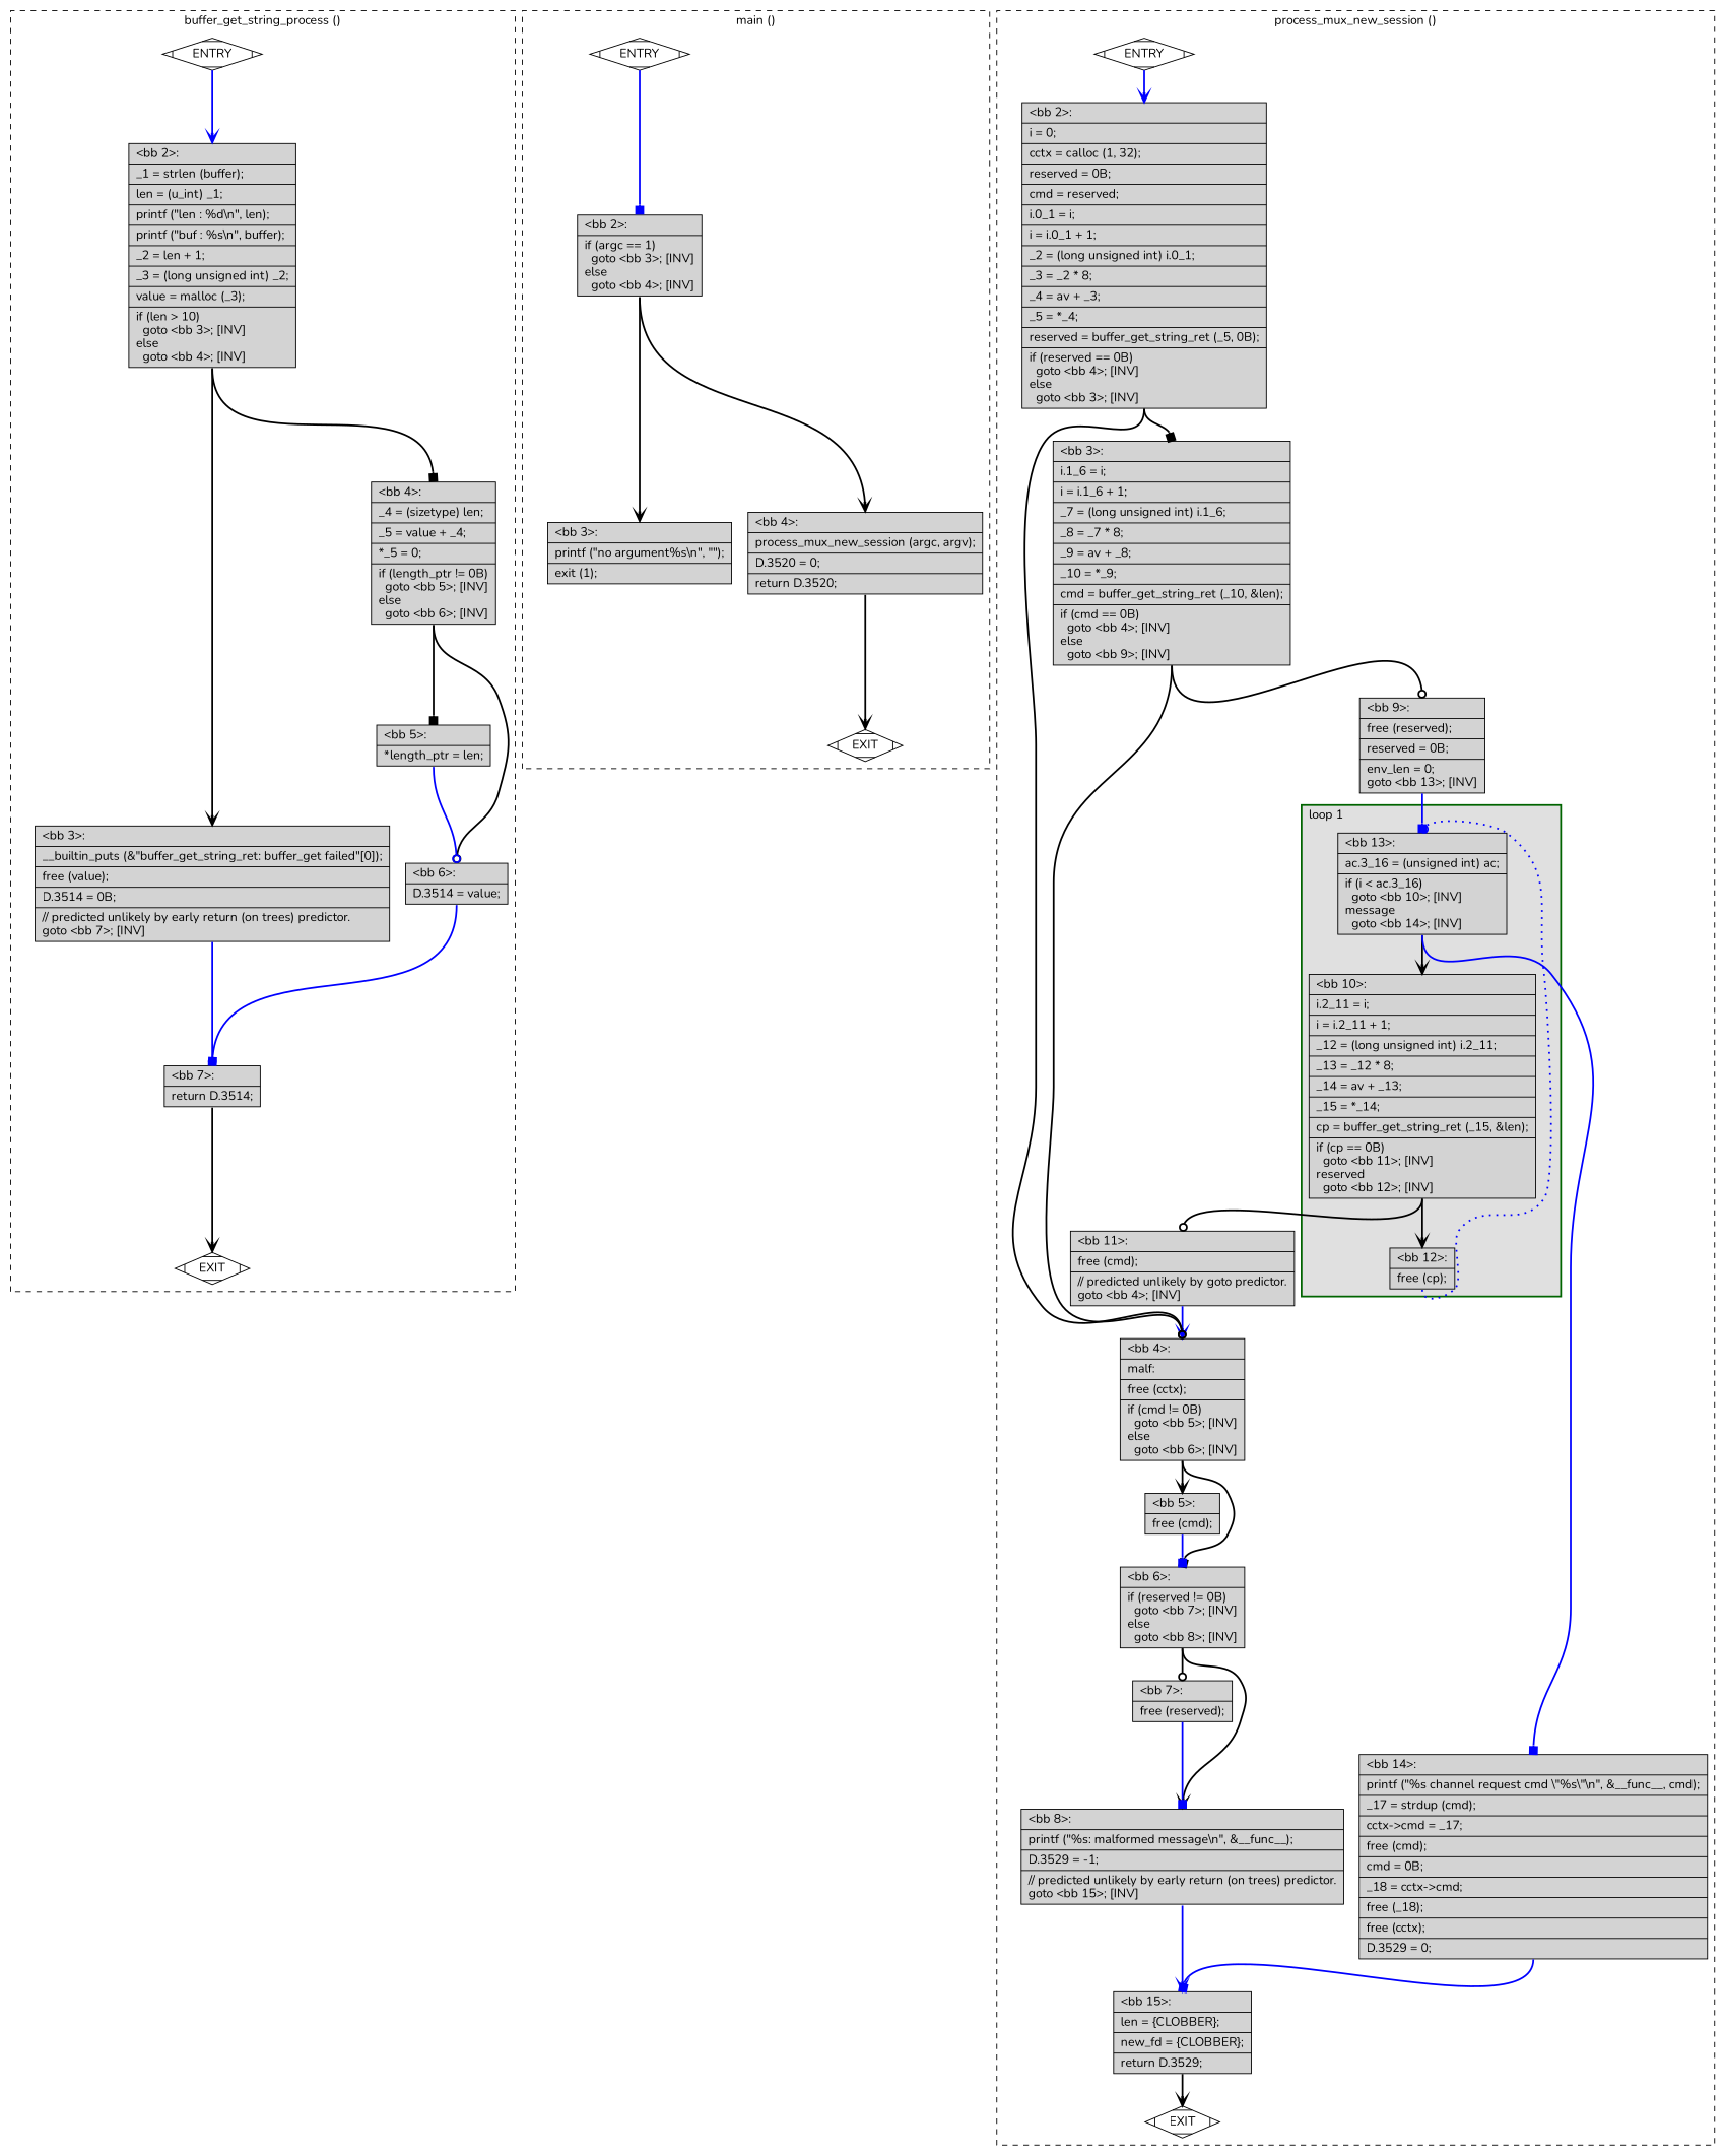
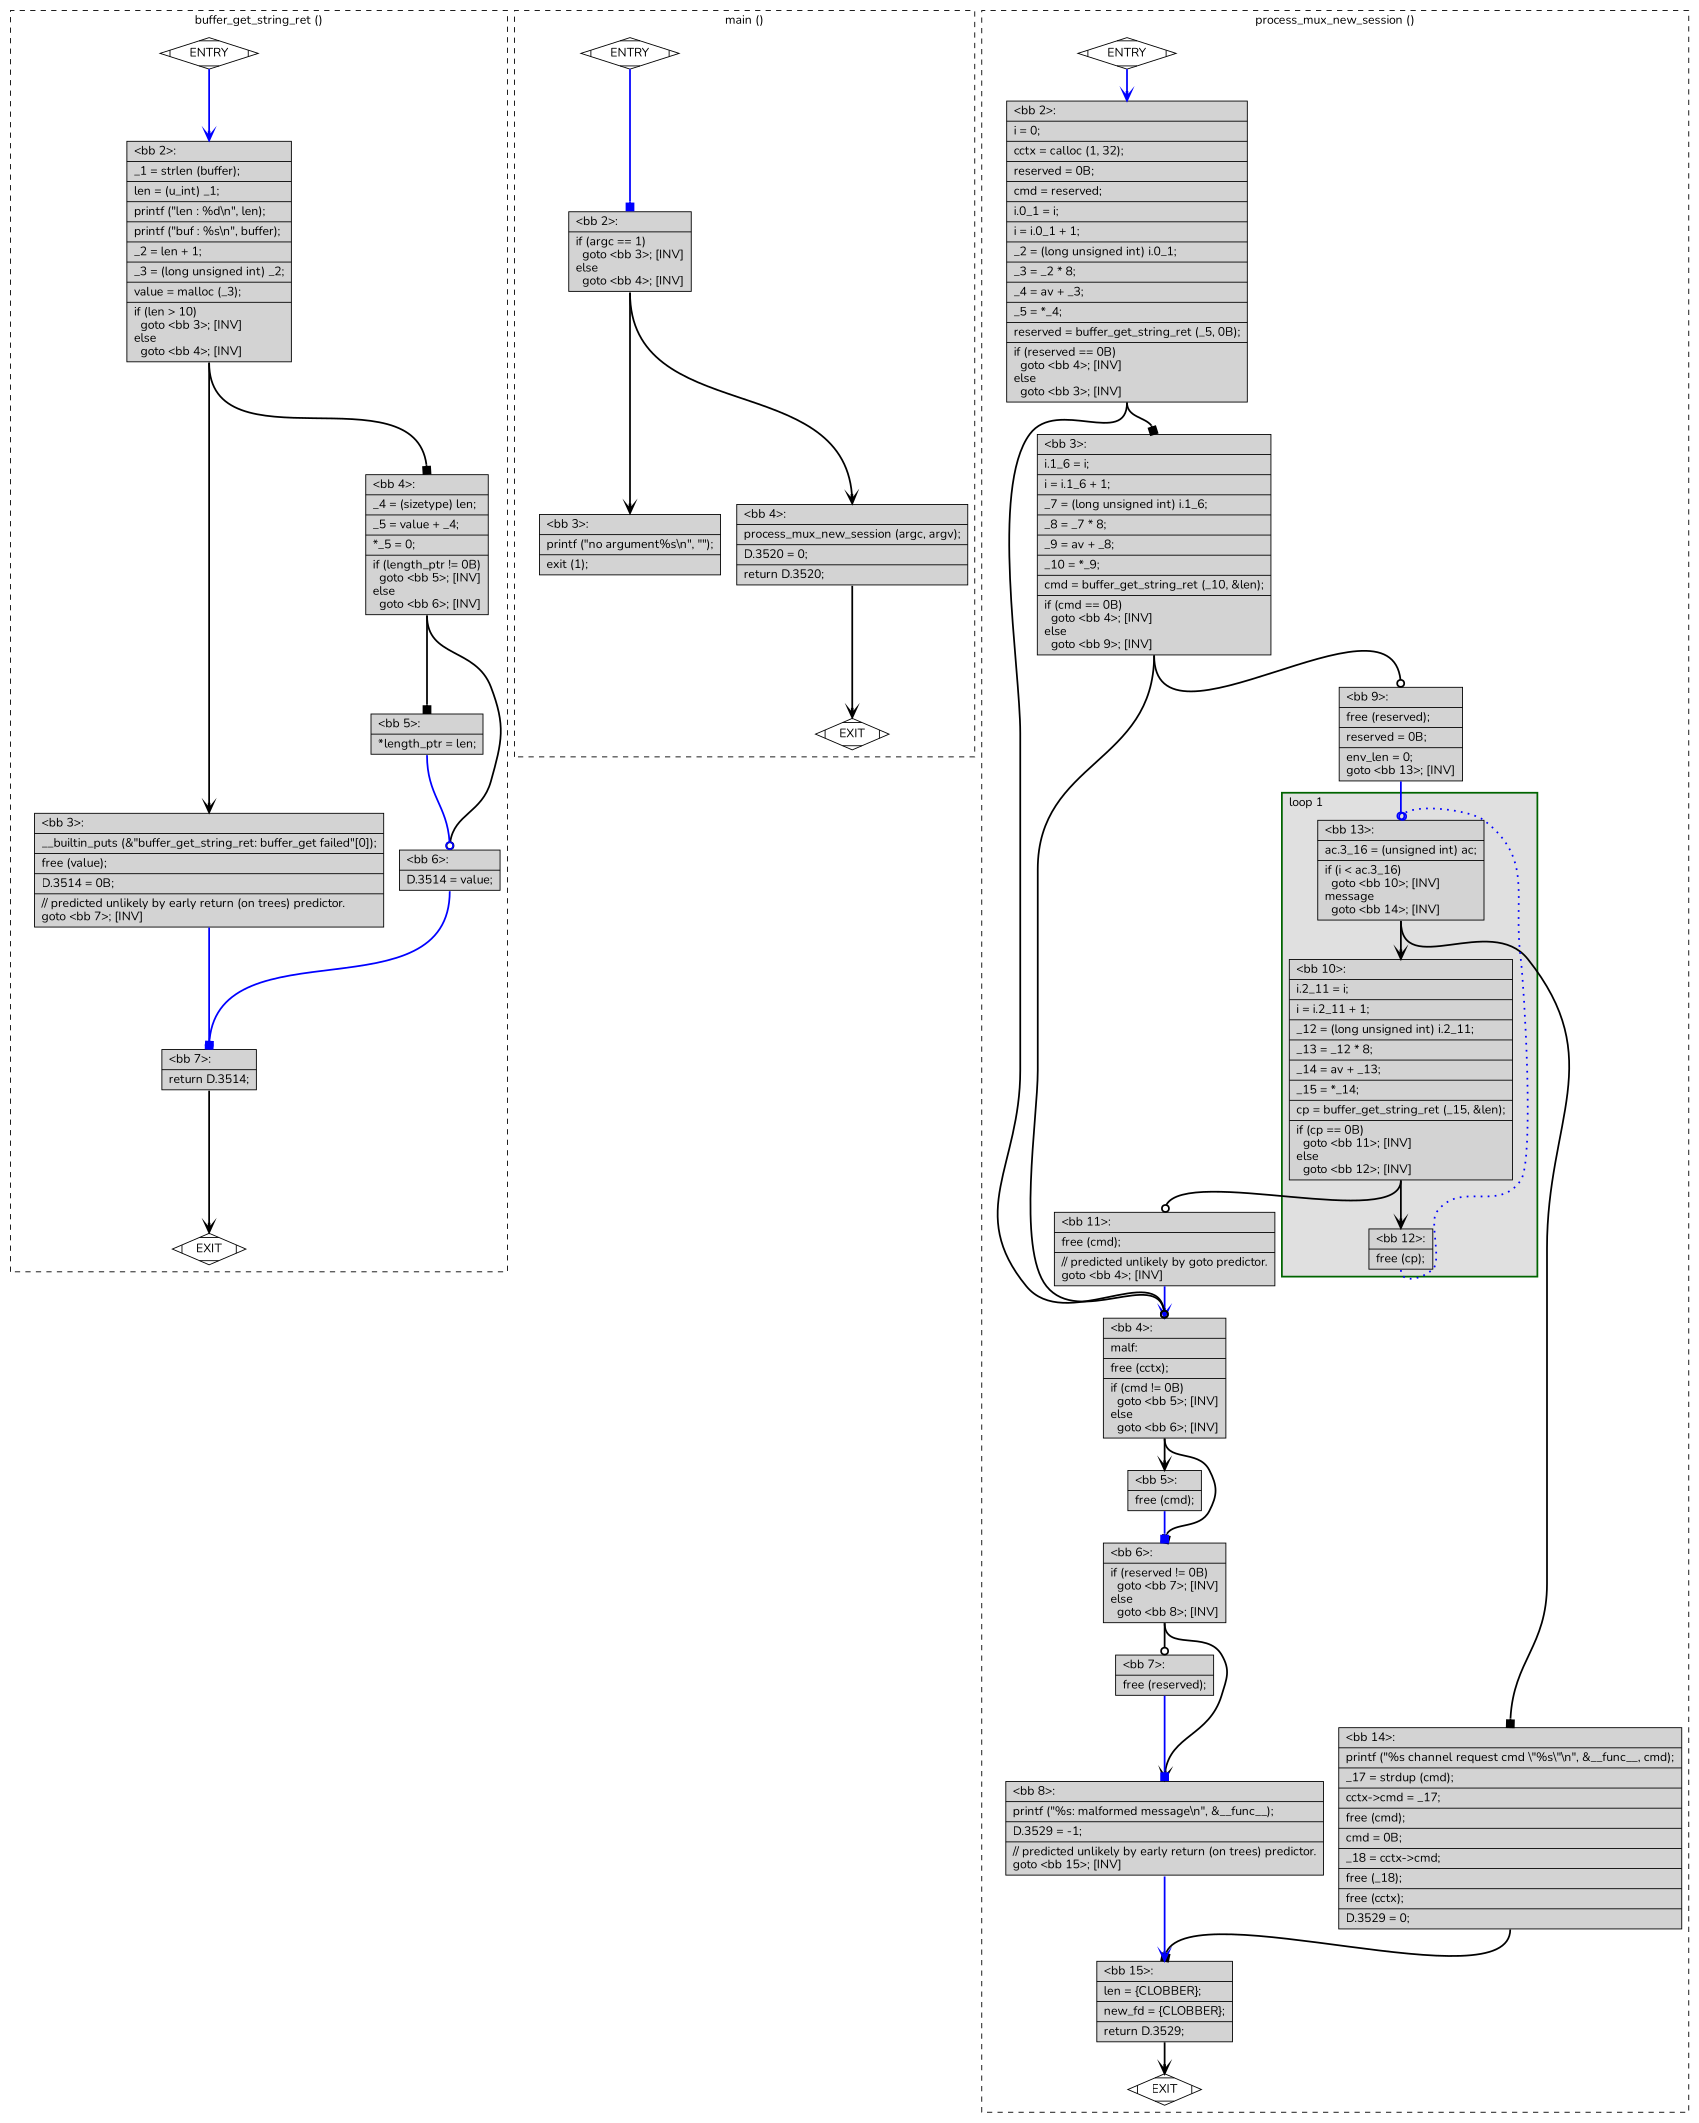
  digraph {
    fontname=Nunito
    node [fillcolor=lightgrey fontname=Nunito shape=record style=filled]
    edge [constraint=true fontname=Nunito headport=n style="solid,bold" tailport=s arrowhead=vee color=black weight=10]
    n1 [fillcolor=white label=ENTRY shape=Mdiamond]
    n2 [fillcolor=white label=EXIT shape=Mdiamond]
    n3 [label="{\<bb\ 2\>:\l|_1\ =\ strlen\ (buffer);\l|len\ =\ (u_int)\ _1;\l|printf\ (\"len\ :\ %d\\n\",\ len);\l|printf\ (\"buf\ :\ %s\\n\",\ buffer);\l|_2\ =\ len\ +\ 1;\l|_3\ =\ (long\ unsigned\ int)\ _2;\l|value\ =\ malloc\ (_3);\l|if\ (len\ \>\ 10)\l\ \ goto\ \<bb\ 3\>;\ [INV]\lelse\l\ \ goto\ \<bb\ 4\>;\ [INV]\l}"]
    n4 [label="{\<bb\ 3\>:\l|__builtin_puts\ (&\"buffer_get_string_ret:\ buffer_get\ failed\"[0]);\l|free\ (value);\l|D.3514\ =\ 0B;\l|//\ predicted\ unlikely\ by\ early\ return\ (on\ trees)\ predictor.\lgoto\ \<bb\ 7\>;\ [INV]\l}"]
    n5 [label="{\<bb\ 4\>:\l|_4\ =\ (sizetype)\ len;\l|_5\ =\ value\ +\ _4;\l|*_5\ =\ 0;\l|if\ (length_ptr\ !=\ 0B)\l\ \ goto\ \<bb\ 5\>;\ [INV]\lelse\l\ \ goto\ \<bb\ 6\>;\ [INV]\l}"]
    n6 [label="{\<bb\ 7\>:\l|return\ D.3514;\l}"]
    n7 [label="{\<bb\ 5\>:\l|*length_ptr\ =\ len;\l}"]
    n8 [label="{\<bb\ 6\>:\l|D.3514\ =\ value;\l}"]
    n9 [fillcolor=white label=ENTRY shape=Mdiamond]
    n10 [fillcolor=white label=EXIT shape=Mdiamond]
    n11 [label="{\<bb\ 2\>:\l|if\ (argc\ ==\ 1)\l\ \ goto\ \<bb\ 3\>;\ [INV]\lelse\l\ \ goto\ \<bb\ 4\>;\ [INV]\l}"]
    n12 [label="{\<bb\ 3\>:\l|printf\ (\"no\ argument%s\\n\",\ \"\");\l|exit\ (1);\l}"]
    n13 [label="{\<bb\ 4\>:\l|process_mux_new_session\ (argc,\ argv);\l|D.3520\ =\ 0;\l|return\ D.3520;\l}"]
    n14 [label="{\<bb\ 13\>:\l|ac.3_16\ =\ (unsigned\ int)\ ac;\l|if\ (i\ \<\ ac.3_16)\l\ \ goto\ \<bb\ 10\>;\ [INV]\lmessage\l\ \ goto\ \<bb\ 14\>;\ [INV]\l}"]
-   n15 [label="{\<bb\ 10\>:\l|i.2_11\ =\ i;\l|i\ =\ i.2_11\ +\ 1;\l|_12\ =\ (long\ unsigned\ int)\ i.2_11;\l|_13\ =\ _12\ *\ 8;\l|_14\ =\ av\ +\ _13;\l|_15\ =\ *_14;\l|cp\ =\ buffer_get_string_ret\ (_15,\ &len);\l|if\ (cp\ ==\ 0B)\l\ \ goto\ \<bb\ 11\>;\ [INV]\lreserved\l\ \ goto\ \<bb\ 12\>;\ [INV]\l}"]
+   n15 [label="{\<bb\ 10\>:\l|i.2_11\ =\ i;\l|i\ =\ i.2_11\ +\ 1;\l|_12\ =\ (long\ unsigned\ int)\ i.2_11;\l|_13\ =\ _12\ *\ 8;\l|_14\ =\ av\ +\ _13;\l|_15\ =\ *_14;\l|cp\ =\ buffer_get_string_ret\ (_15,\ &len);\l|if\ (cp\ ==\ 0B)\l\ \ goto\ \<bb\ 11\>;\ [INV]\lelse\l\ \ goto\ \<bb\ 12\>;\ [INV]\l}"]
    n16 [label="{\<bb\ 12\>:\l|free\ (cp);\l}"]
    n17 [label="{\<bb\ 14\>:\l|printf\ (\"%s\ channel\ request\ cmd\ \\\"%s\\\"\\n\",\ &__func__,\ cmd);\l|_17\ =\ strdup\ (cmd);\l|cctx-\>cmd\ =\ _17;\l|free\ (cmd);\l|cmd\ =\ 0B;\l|_18\ =\ cctx-\>cmd;\l|free\ (_18);\l|free\ (cctx);\l|D.3529\ =\ 0;\l}"]
    n18 [label="{\<bb\ 11\>:\l|free\ (cmd);\l|//\ predicted\ unlikely\ by\ goto\ predictor.\lgoto\ \<bb\ 4\>;\ [INV]\l}"]
    n19 [fillcolor=white label=ENTRY shape=Mdiamond]
    n20 [fillcolor=white label=EXIT shape=Mdiamond]
    n21 [label="{\<bb\ 2\>:\l|i\ =\ 0;\l|cctx\ =\ calloc\ (1,\ 32);\l|reserved\ =\ 0B;\l|cmd\ =\ reserved;\l|i.0_1\ =\ i;\l|i\ =\ i.0_1\ +\ 1;\l|_2\ =\ (long\ unsigned\ int)\ i.0_1;\l|_3\ =\ _2\ *\ 8;\l|_4\ =\ av\ +\ _3;\l|_5\ =\ *_4;\l|reserved\ =\ buffer_get_string_ret\ (_5,\ 0B);\l|if\ (reserved\ ==\ 0B)\l\ \ goto\ \<bb\ 4\>;\ [INV]\lelse\l\ \ goto\ \<bb\ 3\>;\ [INV]\l}"]
    n22 [label="{\<bb\ 3\>:\l|i.1_6\ =\ i;\l|i\ =\ i.1_6\ +\ 1;\l|_7\ =\ (long\ unsigned\ int)\ i.1_6;\l|_8\ =\ _7\ *\ 8;\l|_9\ =\ av\ +\ _8;\l|_10\ =\ *_9;\l|cmd\ =\ buffer_get_string_ret\ (_10,\ &len);\l|if\ (cmd\ ==\ 0B)\l\ \ goto\ \<bb\ 4\>;\ [INV]\lelse\l\ \ goto\ \<bb\ 9\>;\ [INV]\l}"]
    n23 [label="{\<bb\ 4\>:\l|malf:\l|free\ (cctx);\l|if\ (cmd\ !=\ 0B)\l\ \ goto\ \<bb\ 5\>;\ [INV]\lelse\l\ \ goto\ \<bb\ 6\>;\ [INV]\l}"]
    n24 [label="{\<bb\ 9\>:\l|free\ (reserved);\l|reserved\ =\ 0B;\l|env_len\ =\ 0;\lgoto\ \<bb\ 13\>;\ [INV]\l}"]
    n25 [label="{\<bb\ 5\>:\l|free\ (cmd);\l}"]
    n26 [label="{\<bb\ 6\>:\l|if\ (reserved\ !=\ 0B)\l\ \ goto\ \<bb\ 7\>;\ [INV]\lelse\l\ \ goto\ \<bb\ 8\>;\ [INV]\l}"]
    n27 [label="{\<bb\ 7\>:\l|free\ (reserved);\l}"]
    n28 [label="{\<bb\ 8\>:\l|printf\ (\"%s:\ malformed\ message\\n\",\ &__func__);\l|D.3529\ =\ -1;\l|//\ predicted\ unlikely\ by\ early\ return\ (on\ trees)\ predictor.\lgoto\ \<bb\ 15\>;\ [INV]\l}"]
    n29 [label="{\<bb\ 15\>:\l|len\ =\ \{CLOBBER\};\l|new_fd\ =\ \{CLOBBER\};\l|return\ D.3529;\l}"]
    subgraph cluster_1 {
      color=black
-     label="buffer_get_string_process ()"
+     label="buffer_get_string_ret ()"
      style=dashed
      n1
      n2
      n3
      n4
      n5
      n6
      n7
      n8
    }
    subgraph cluster_2 {
      color=black
      label="main ()"
      style=dashed
      n9
      n10
      n11
      n12
      n13
    }
    subgraph cluster_3 {
      color=black
      label="process_mux_new_session ()"
      style=dashed
      n17
      n18
      n19
      n20
      n21
      n22
      n23
      n24
      n25
      n26
      n27
      n28
      n29
      subgraph cluster_4 {
        color=darkgreen
        fillcolor=grey88
        label="loop 1"
        labeljust=l
        penwidth=2
        style=filled
        n14
        n15
        n16
      }
    }
    n1 -> n2 [style=invis arrowhead="" color="" weight=""]
    n1 -> n3 [color=blue weight=100]
    n3 -> n4
    n3 -> n5 [arrowhead=box]
    n4 -> n6 [arrowhead=odot color=blue weight=100]
    n5 -> n7 [arrowhead=box]
    n5 -> n8 [arrowhead=odot]
    n6 -> n2
    n7 -> n8 [arrowhead=odot color=blue weight=100]
    n8 -> n6 [arrowhead=box color=blue weight=100]
    n9 -> n10 [style=invis arrowhead="" color="" weight=""]
    n9 -> n11 [arrowhead=box color=blue weight=100]
    n11 -> n12
    n11 -> n13
    n13 -> n10
    n14 -> n15
-   n14 -> n17 [arrowhead=box color=blue]
+   n14 -> n17 [arrowhead=box]
    n15 -> n16
    n15 -> n18 [arrowhead=odot]
    n16 -> n14 [arrowhead=odot color=blue constraint=false style="dotted,bold"]
-   n17 -> n29 [arrowhead=box color=blue weight=100]
+   n17 -> n29 [arrowhead=box weight=100]
    n18 -> n23 [color=blue weight=100]
    n19 -> n20 [style=invis arrowhead="" color="" weight=""]
    n19 -> n21 [color=blue weight=100]
    n21 -> n22 [arrowhead=box]
    n21 -> n23 [arrowhead=odot]
    n22 -> n23 [arrowhead=odot]
    n22 -> n24 [arrowhead=odot]
    n23 -> n25
    n23 -> n26 [arrowhead=box]
-   n24 -> n14 [arrowhead=box color=blue weight=100]
+   n24 -> n14 [arrowhead=odot color=blue weight=100]
    n25 -> n26 [arrowhead=box color=blue weight=100]
    n26 -> n27 [arrowhead=odot]
    n26 -> n28
    n27 -> n28 [arrowhead=box color=blue weight=100]
    n28 -> n29 [color=blue weight=100]
    n29 -> n20
  }
